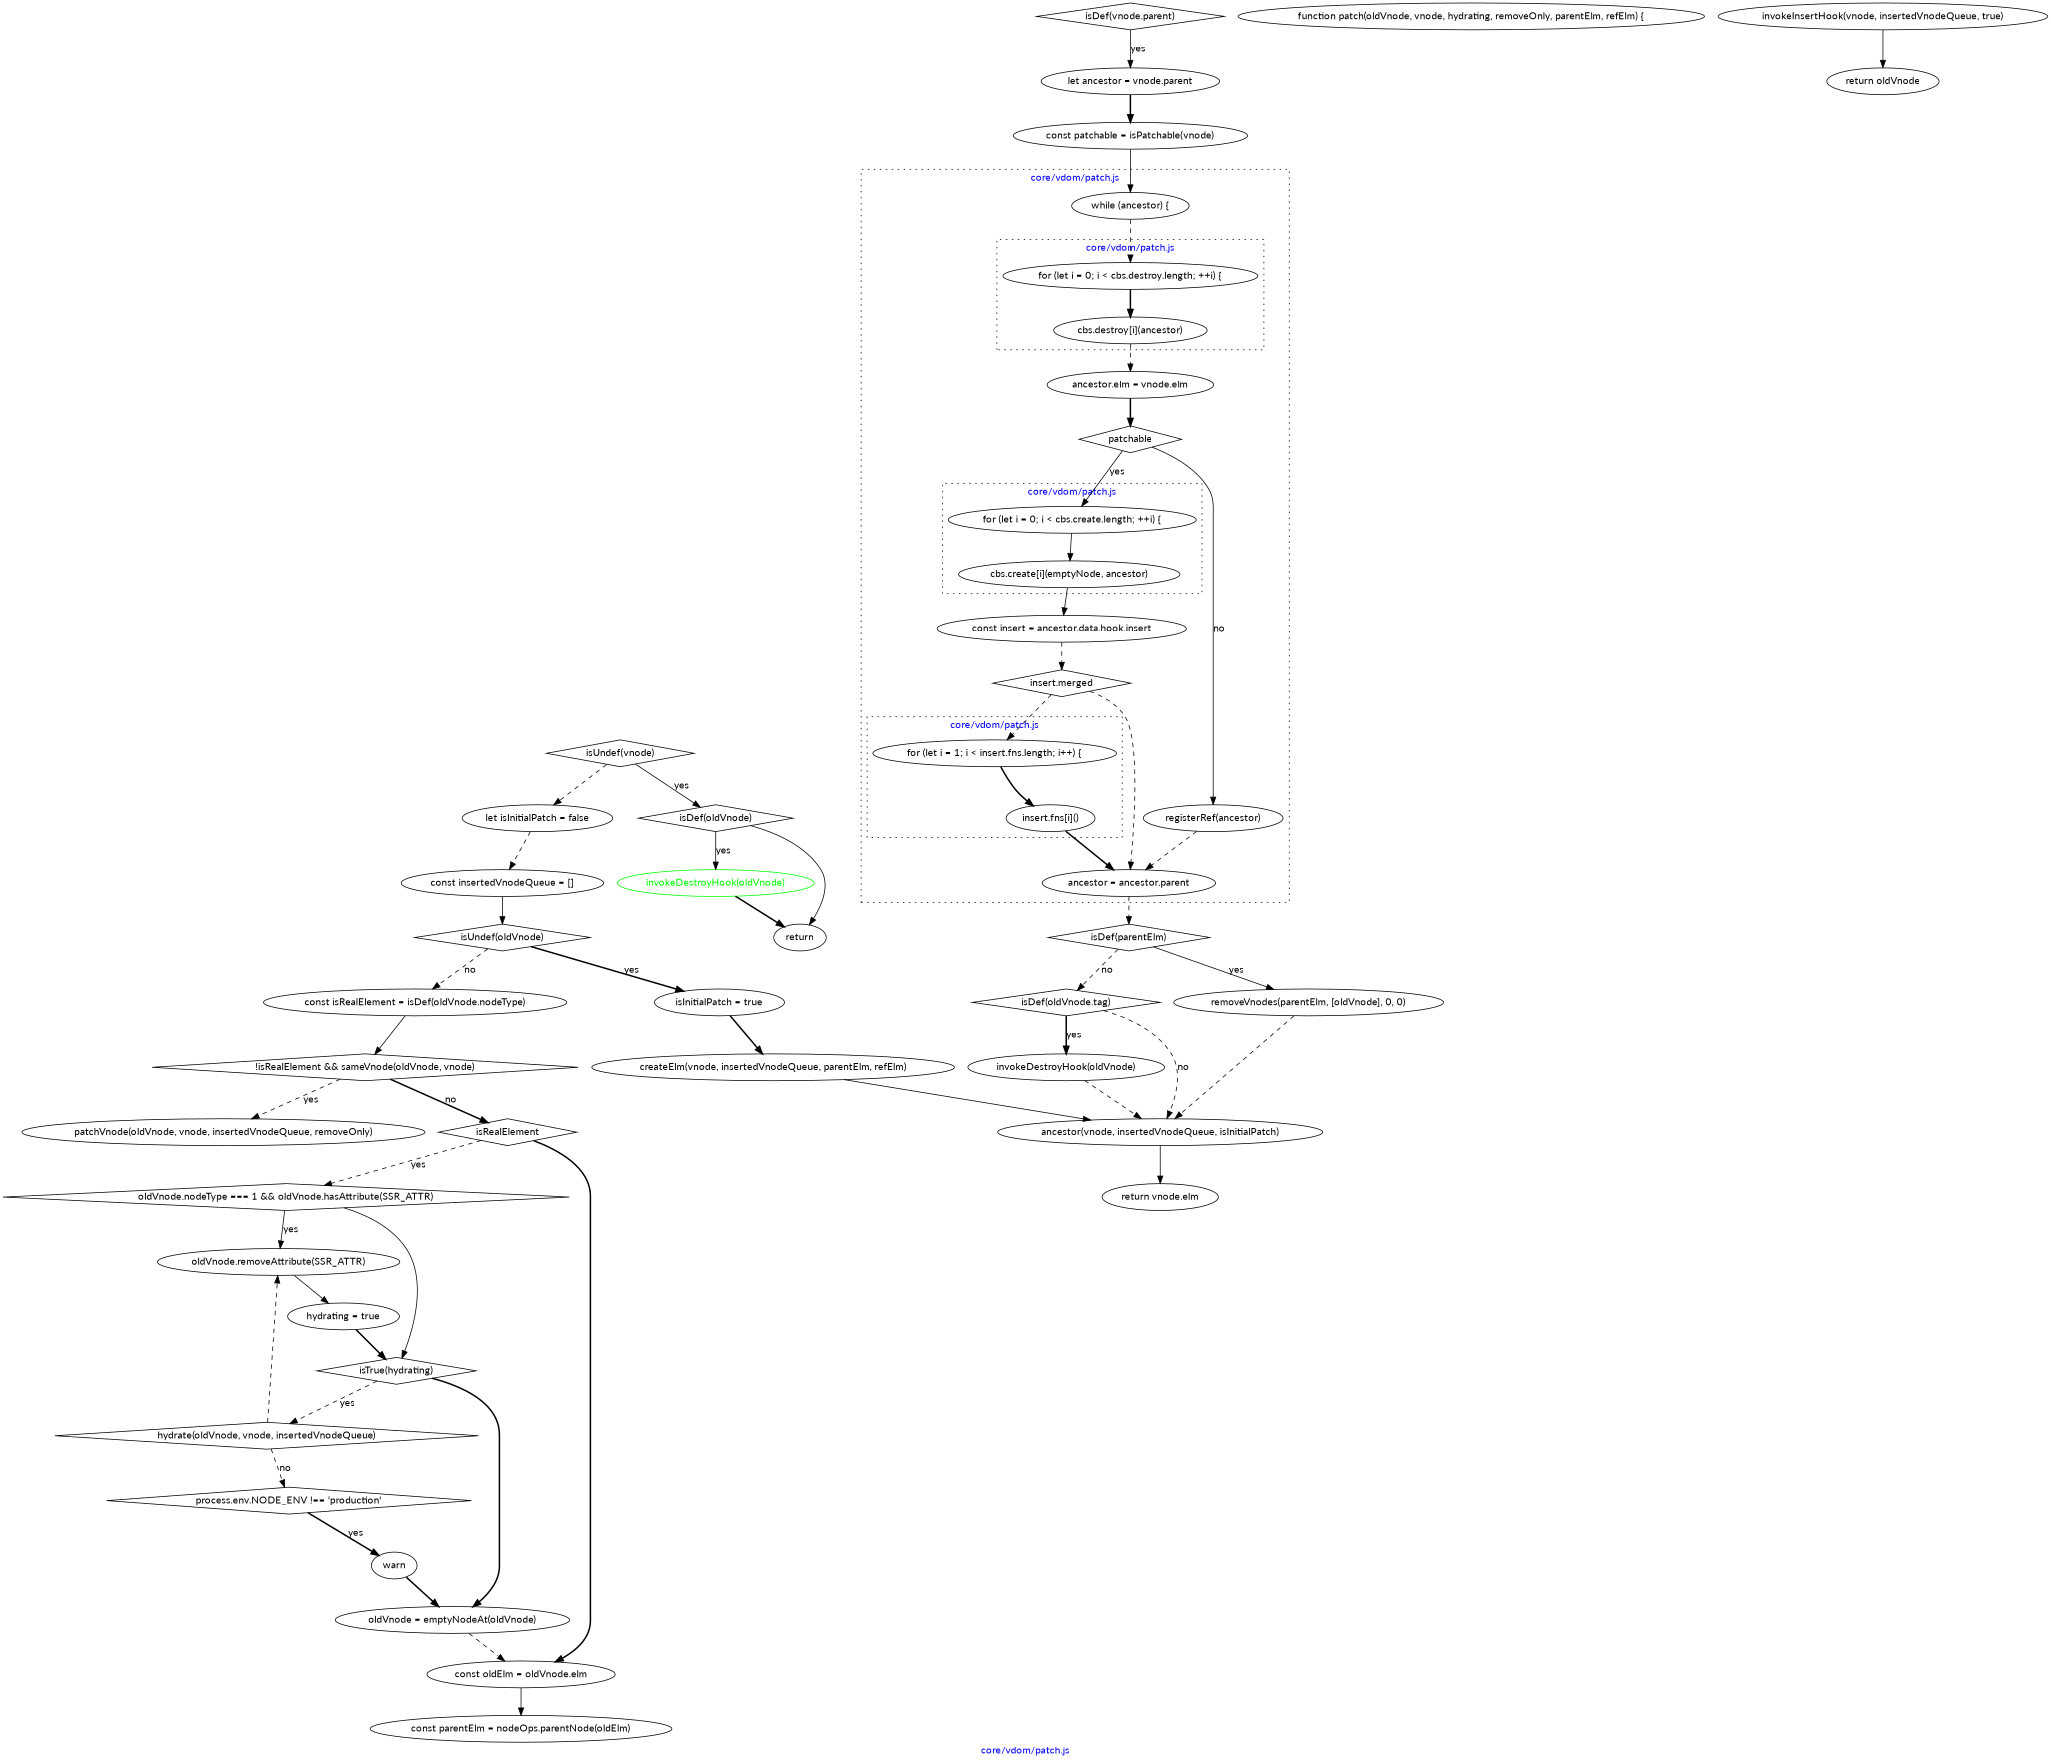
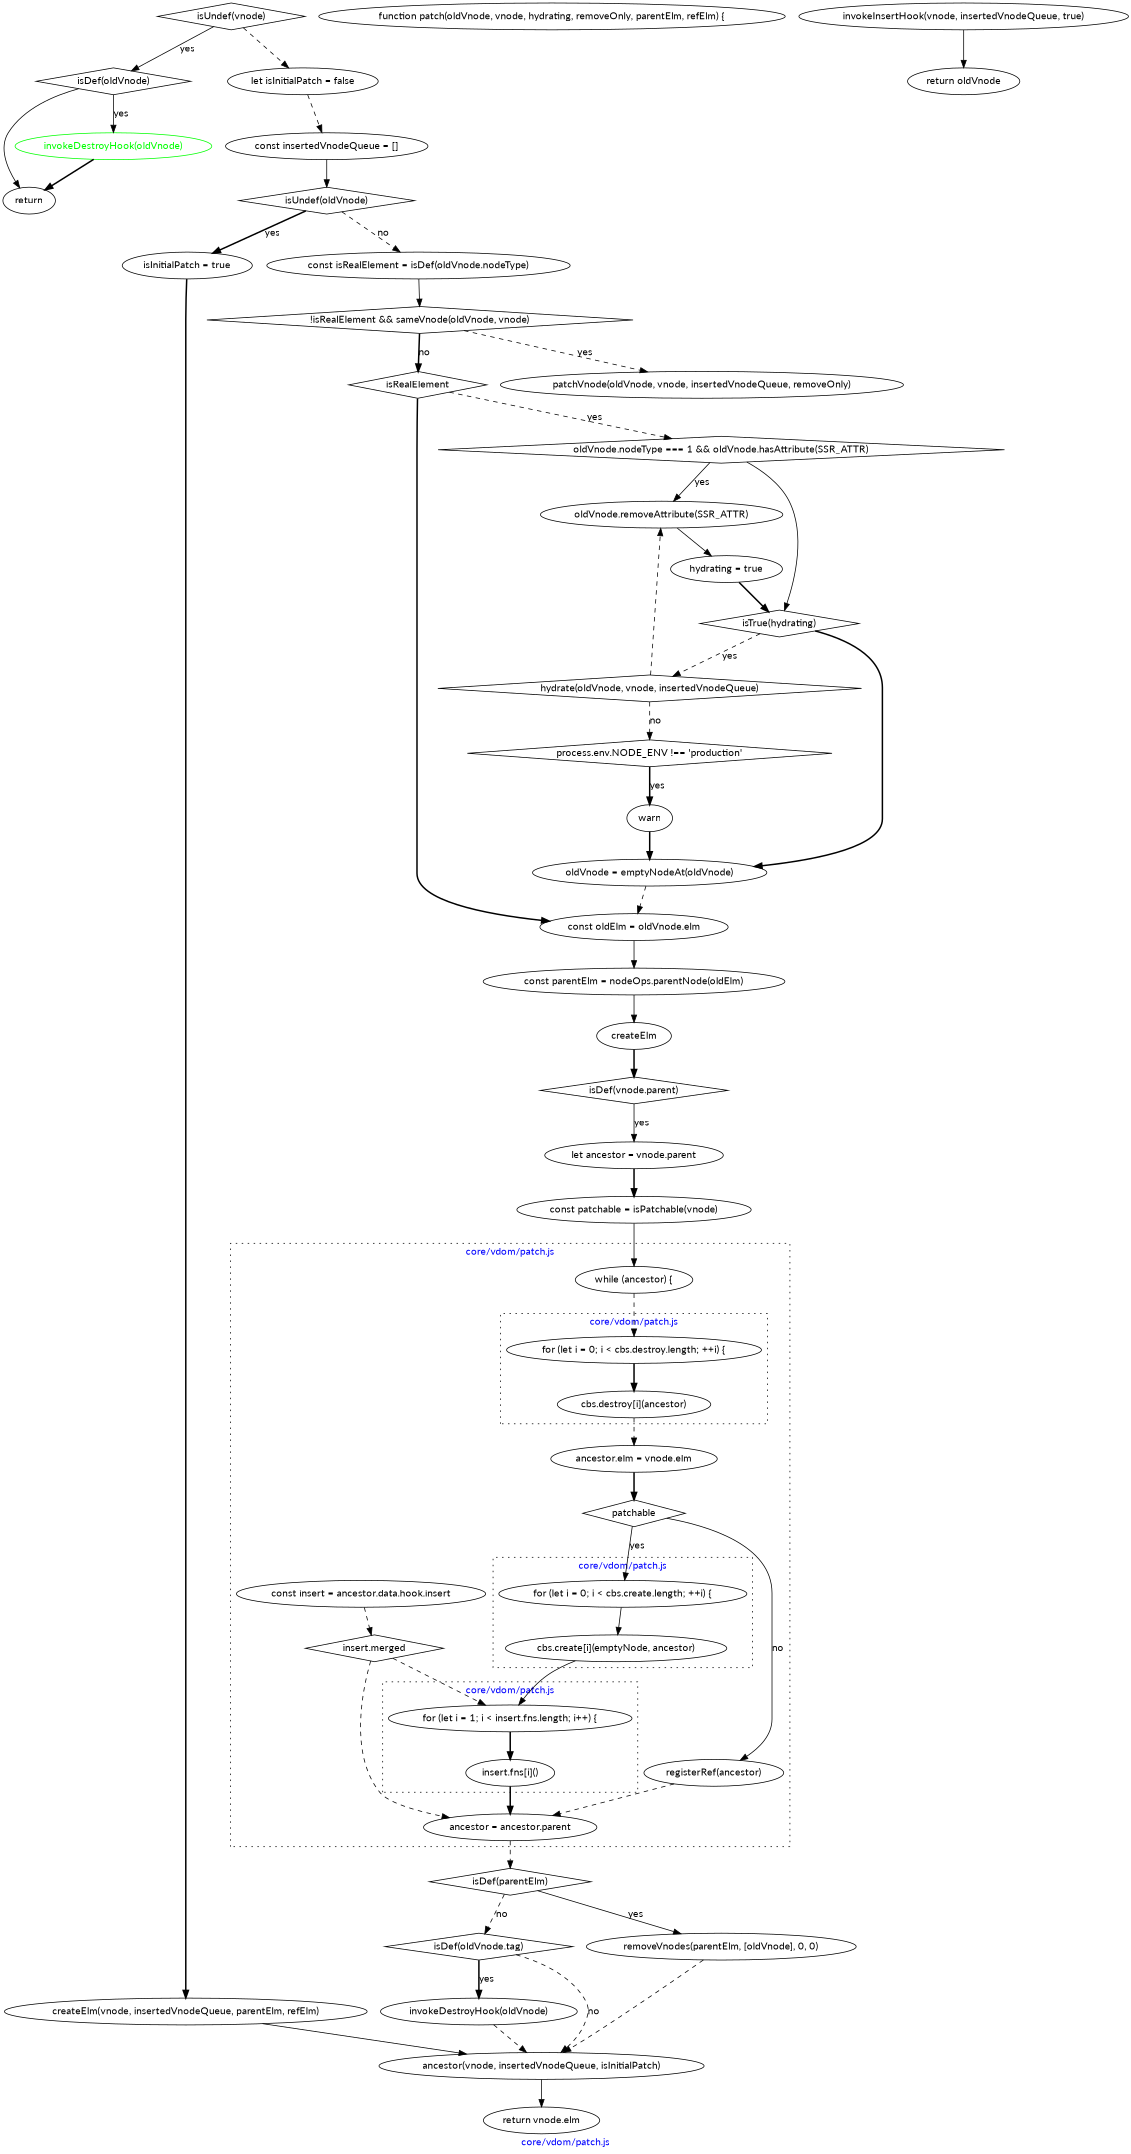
  digraph {
    fontcolor=blue
    fontname=Lato
    label="core/vdom/patch.js"
    node [fontname=Lato]
    edge [fontname=Lato style=dashed]
    n1 [label="for (let i = 0; i < cbs.destroy.length; ++i) {"]
    n2 [label="cbs.destroy[i](ancestor)"]
    n3 [label="for (let i = 0; i < cbs.create.length; ++i) {"]
    n4 [label="cbs.create[i](emptyNode, ancestor)"]
    n5 [label="for (let i = 1; i < insert.fns.length; i++) {"]
    n6 [label="insert.fns[i]()"]
    n7 [label="while (ancestor) {"]
    n8 [label="ancestor.elm = vnode.elm"]
    n9 [label=patchable shape=diamond]
    n10 [label="registerRef(ancestor)"]
    n11 [label="const insert = ancestor.data.hook.insert"]
    n12 [label="insert.merged" shape=diamond]
    n13 [label="ancestor = ancestor.parent"]
    n14 [label="isDef(parentElm)" shape=diamond]
    n15 [label="function patch(oldVnode, vnode, hydrating, removeOnly, parentElm, refElm) {"]
    n16 [label="isUndef(vnode)" shape=diamond]
    n17 [label="isDef(oldVnode)" shape=diamond]
    n18 [label="let isInitialPatch = false"]
    n19 [color=green fontcolor=green label="invokeDestroyHook(oldVnode)"]
    n20 [label=return]
    n21 [label="const insertedVnodeQueue = []"]
    n22 [label="isUndef(oldVnode)" shape=diamond]
    n23 [label="isInitialPatch = true"]
    n24 [label="const isRealElement = isDef(oldVnode.nodeType)"]
    n25 [label="createElm(vnode, insertedVnodeQueue, parentElm, refElm)"]
    n26 [label="!isRealElement && sameVnode(oldVnode, vnode)" shape=diamond]
    n27 [label="ancestor(vnode, insertedVnodeQueue, isInitialPatch)"]
    n28 [label="return vnode.elm"]
    n29 [label="patchVnode(oldVnode, vnode, insertedVnodeQueue, removeOnly)"]
    n30 [label=isRealElement shape=diamond]
    n31 [label="oldVnode.nodeType === 1 && oldVnode.hasAttribute(SSR_ATTR)" shape=diamond]
    n32 [label="const oldElm = oldVnode.elm"]
    n33 [label="oldVnode.removeAttribute(SSR_ATTR)"]
    n34 [label="isTrue(hydrating)" shape=diamond]
    n35 [label="const parentElm = nodeOps.parentNode(oldElm)"]
    n36 [label="hydrating = true"]
    n37 [label="hydrate(oldVnode, vnode, insertedVnodeQueue)" shape=diamond]
    n38 [label="oldVnode = emptyNodeAt(oldVnode)"]
    n39 [label="process.env.NODE_ENV !== 'production'" shape=diamond]
    n40 [label="invokeInsertHook(vnode, insertedVnodeQueue, true)"]
    n41 [label="return oldVnode"]
    warn
+   n43 [label=createElm]
    n44 [label="isDef(vnode.parent)" shape=diamond]
    n45 [label="let ancestor = vnode.parent"]
    n46 [label="const patchable = isPatchable(vnode)"]
    n47 [label="removeVnodes(parentElm, [oldVnode], 0, 0)"]
    n48 [label="isDef(oldVnode.tag)" shape=diamond]
    n49 [label="invokeDestroyHook(oldVnode)"]
    subgraph cluster_1 {
      style=dotted
      n7
      n8
      n9
      n10
      n11
      n12
      n13
      subgraph cluster_2 {
        style=dotted
        n1
        n2
      }
      subgraph cluster_3 {
        style=dotted
        n3
        n4
      }
      subgraph cluster_4 {
        style=dotted
        n5
        n6
      }
    }
    n1 -> n2 [style=bold]
    n2 -> n8
    n3 -> n4 [style=solid]
-   n4 -> n11 [style=solid]
+   n4 -> n5 [style=solid]
    n5 -> n6 [style=bold]
    n6 -> n13 [style=bold]
    n7 -> n1
    n8 -> n9 [style=bold]
    n9 -> n3 [label=yes style=solid]
    n9 -> n10 [label=no style=solid]
    n10 -> n13
    n11 -> n12
    n12 -> n5
    n12 -> n13
    n13 -> n14
    n14 -> n47 [label=yes style=solid]
    n14 -> n48 [label=no]
    n16 -> n17 [label=yes style=solid]
    n16 -> n18
    n17 -> n19 [label=yes style=solid]
    n17 -> n20 [style=solid]
    n18 -> n21
    n19 -> n20 [style=bold]
    n21 -> n22 [style=solid]
    n22 -> n23 [label=yes style=bold]
    n22 -> n24 [label=no]
    n23 -> n25 [style=bold]
    n24 -> n26 [style=solid]
    n25 -> n27 [style=solid]
    n26 -> n29 [label=yes]
    n26 -> n30 [label=no style=bold]
    n27 -> n28 [style=solid]
    n30 -> n31 [label=yes]
    n30 -> n32 [style=bold]
    n31 -> n33 [label=yes style=solid]
    n31 -> n34 [style=solid]
    n32 -> n35 [style=solid]
    n33 -> n36 [style=solid]
    n34 -> n37 [label=yes]
    n34 -> n38 [style=bold]
+   n35 -> n43 [style=solid]
    n36 -> n34 [style=bold]
    n37 -> n33
    n37 -> n39 [label=no]
    n38 -> n32
    n39 -> warn [label=yes style=bold]
    n40 -> n41 [style=solid]
    warn -> n38 [style=bold]
+   n43 -> n44 [style=bold]
    n44 -> n45 [label=yes style=solid]
    n45 -> n46 [style=bold]
    n46 -> n7 [style=solid]
    n47 -> n27
    n48 -> n27 [label=no]
    n48 -> n49 [label=yes style=bold]
    n49 -> n27
  }
